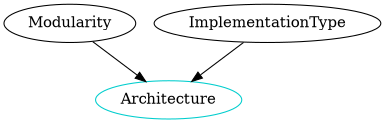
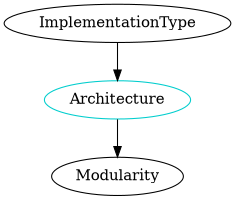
  digraph {
    n1 [color=cyan3 label=Architecture shape=oval]
    Modularity
    ImplementationType
-   Modularity -> n1
+   n1 -> Modularity
    ImplementationType -> n1
  }
